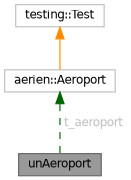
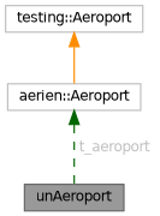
  digraph {
    node [color=grey75 fillcolor=white fontname=Helvetica fontsize=10 shape=box style=filled]
    edge [dir=back fontname=Helvetica fontsize=10 labelfontname=Helvetica labelfontsize=10]
    n1 [color=gray40 fillcolor=grey60 fontcolor=black height=0.2 label=unAeroport width=0.4]
-   n2 [height=0.2 label="testing::Test" width=0.4]
+   n2 [height=0.2 label="testing::Aeroport" width=0.4]
    n3 [height=0.2 label="aerien::Aeroport" width=0.4]
    n2 -> n3 [color=darkorange style=solid]
    n3 -> n1 [color=darkgreen fontcolor=grey label=<<TABLE CELLBORDER="0" BORDER="0"><TR><TD VALIGN="top" ALIGN="LEFT" CELLPADDING="1" CELLSPACING="0">t_aeroport</TD></TR> </TABLE>> style=dashed]
  }
